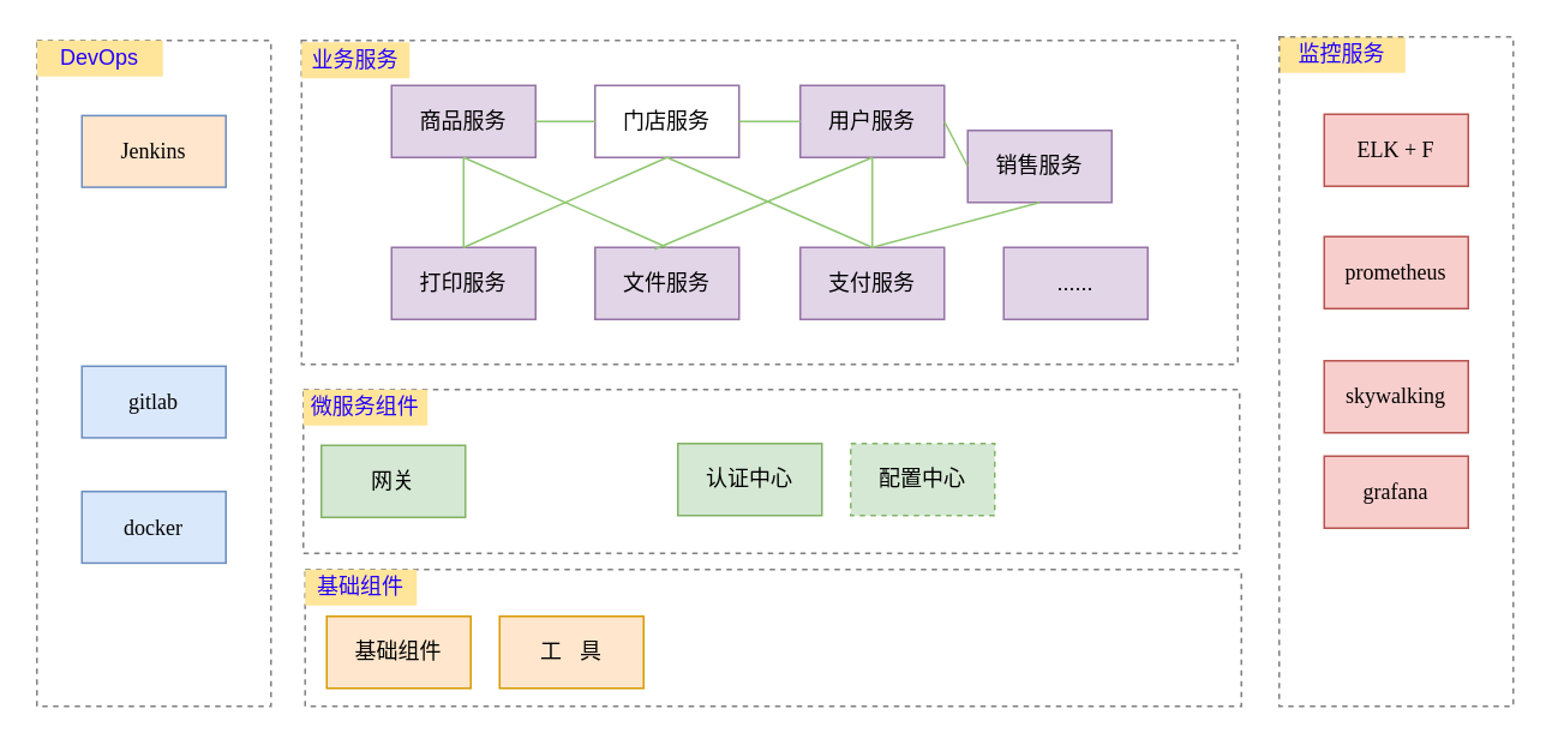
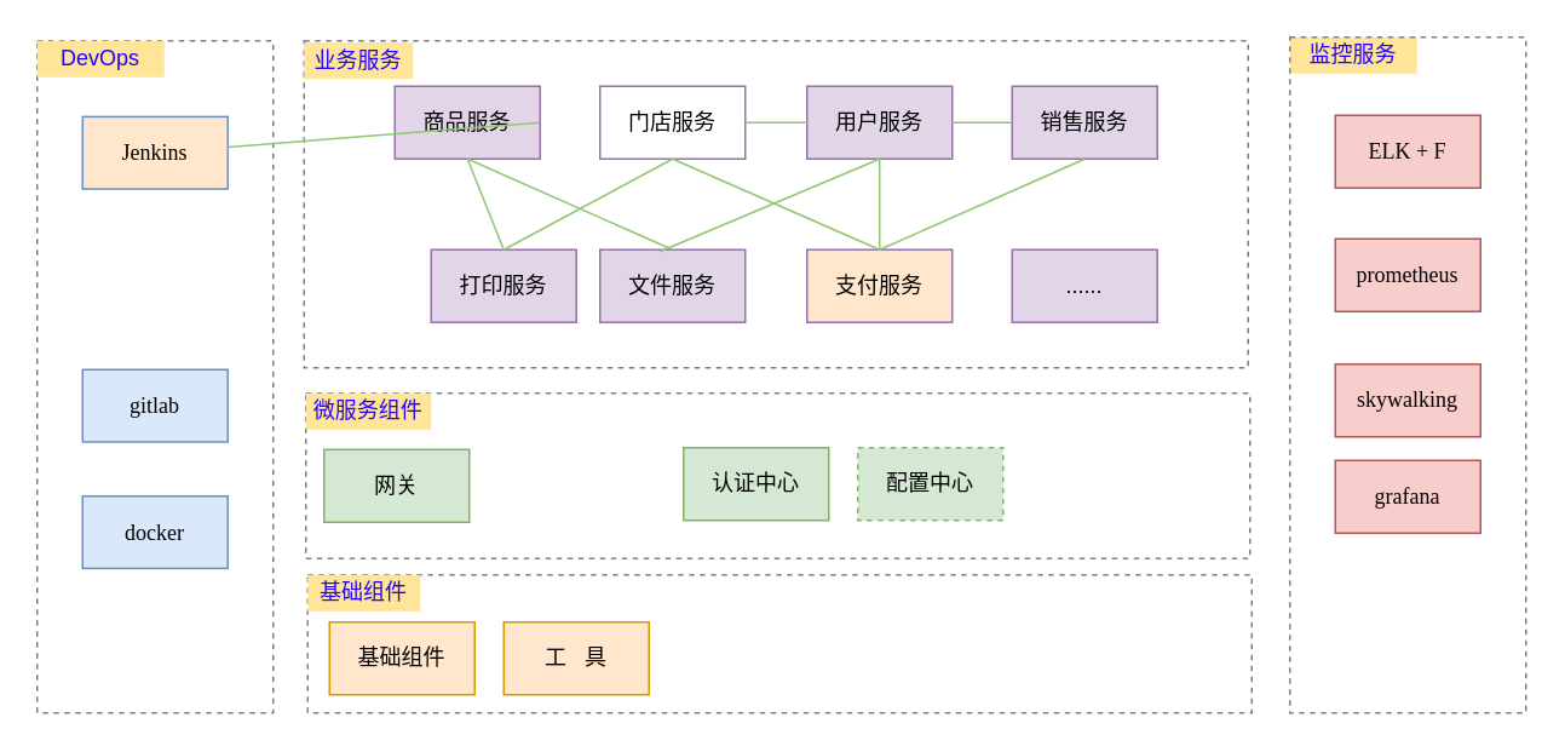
  <mxCell id="0" />
  <mxCell id="1" parent="0" />
  <mxCell id="2" value="" style="group" vertex="1" connectable="0" parent="1"><mxGeometry x="20" y="22" width="130" height="370" as="geometry" /></mxCell>
  <mxCell id="3" value="" style="rounded=0;whiteSpace=wrap;html=1;dashed=1;fillColor=none;strokeColor=#808080;" parent="2" vertex="1"><mxGeometry width="130" height="370" as="geometry" /></mxCell>
  <mxCell id="4" value="&lt;div style=&quot;text-align: left&quot;&gt;&lt;span style=&quot;white-space: pre-wrap&quot;&gt;&lt;font face=&quot;simsun&quot;&gt;Jenkins&lt;/font&gt;&lt;/span&gt;&lt;/div&gt;" style="rounded=0;whiteSpace=wrap;html=1;fillColor=#ffe6cc;strokeColor=#6c8ebf;" parent="2" vertex="1"><mxGeometry x="25" y="41.774" width="80" height="39.785" as="geometry" /></mxCell>
  <mxCell id="5" value="&lt;div style=&quot;text-align: left&quot;&gt;&lt;span style=&quot;white-space: pre-wrap&quot;&gt;&lt;font face=&quot;simsun&quot;&gt;gitlab&lt;/font&gt;&lt;/span&gt;&lt;/div&gt;" style="rounded=0;whiteSpace=wrap;html=1;fillColor=#dae8fc;strokeColor=#6c8ebf;" parent="2" vertex="1"><mxGeometry x="25" y="181.022" width="80" height="39.785" as="geometry" /></mxCell>
  <mxCell id="6" value="&lt;div style=&quot;text-align: left&quot;&gt;&lt;span style=&quot;white-space: pre-wrap&quot;&gt;&lt;font face=&quot;simsun&quot;&gt;docker&lt;/font&gt;&lt;/span&gt;&lt;/div&gt;" style="rounded=0;whiteSpace=wrap;html=1;fillColor=#dae8fc;strokeColor=#6c8ebf;" parent="2" vertex="1"><mxGeometry x="25" y="250.645" width="80" height="39.785" as="geometry" /></mxCell>
  <mxCell id="7" value="DevOps" style="text;html=1;strokeColor=none;fillColor=#FFE599;align=center;verticalAlign=middle;whiteSpace=wrap;rounded=0;dashed=1;fontColor=#2200FF;" parent="2" vertex="1"><mxGeometry width="70" height="20" as="geometry" /></mxCell>
  <mxCell id="8" value="" style="group" parent="1" vertex="1" connectable="0"><mxGeometry x="167" y="22" width="520" height="180" as="geometry" /></mxCell>
  <mxCell id="9" value="" style="rounded=0;whiteSpace=wrap;html=1;dashed=1;fillColor=none;strokeColor=#808080;" parent="8" vertex="1"><mxGeometry width="520" height="180" as="geometry" /></mxCell>
  <mxCell id="10" value="商品服务" style="rounded=0;whiteSpace=wrap;html=1;fillColor=#e1d5e7;strokeColor=#9673a6;" parent="8" vertex="1"><mxGeometry x="50" y="25" width="80" height="40" as="geometry" /></mxCell>
  <mxCell id="11" value="门店服务" style="rounded=0;whiteSpace=wrap;html=1;fillColor=#ffffff;strokeColor=#9673a6;" parent="8" vertex="1"><mxGeometry x="163" y="25" width="80" height="40" as="geometry" /></mxCell>
  <mxCell id="12" value="用户服务" style="rounded=0;whiteSpace=wrap;html=1;fillColor=#e1d5e7;strokeColor=#9673a6;" parent="8" vertex="1"><mxGeometry x="277" y="25" width="80" height="40" as="geometry" /></mxCell>
- <mxCell id="13" value="销售服务" style="rounded=0;whiteSpace=wrap;html=1;fillColor=#e1d5e7;strokeColor=#9673a6;" parent="8" vertex="1"><mxGeometry x="370" y="50" width="80" height="40" as="geometry" /></mxCell>
- <mxCell id="14" value="打印服务" style="rounded=0;whiteSpace=wrap;html=1;fillColor=#e1d5e7;strokeColor=#9673a6;" parent="8" vertex="1"><mxGeometry x="50" y="115" width="80" height="40" as="geometry" /></mxCell>
+ <mxCell id="13" value="销售服务" style="rounded=0;whiteSpace=wrap;html=1;fillColor=#e1d5e7;strokeColor=#9673a6;" parent="8" vertex="1"><mxGeometry x="390" y="25" width="80" height="40" as="geometry" /></mxCell>
+ <mxCell id="14" value="打印服务" style="rounded=0;whiteSpace=wrap;html=1;fillColor=#e1d5e7;strokeColor=#9673a6;" parent="8" vertex="1"><mxGeometry x="70" y="115" width="80" height="40" as="geometry" /></mxCell>
  <mxCell id="15" value="文件服务&lt;br&gt;" style="rounded=0;whiteSpace=wrap;html=1;fillColor=#e1d5e7;strokeColor=#9673a6;" parent="8" vertex="1"><mxGeometry x="163" y="115" width="80" height="40" as="geometry" /></mxCell>
- <mxCell id="16" value="支付服务" style="rounded=0;whiteSpace=wrap;html=1;fillColor=#e1d5e7;strokeColor=#9673a6;" parent="8" vertex="1"><mxGeometry x="277" y="115" width="80" height="40" as="geometry" /></mxCell>
+ <mxCell id="16" value="支付服务" style="rounded=0;whiteSpace=wrap;html=1;fillColor=#ffe6cc;strokeColor=#9673a6;" parent="8" vertex="1"><mxGeometry x="277" y="115" width="80" height="40" as="geometry" /></mxCell>
  <mxCell id="17" value="......" style="rounded=0;whiteSpace=wrap;html=1;fillColor=#e1d5e7;strokeColor=#9673a6;" parent="8" vertex="1"><mxGeometry x="390" y="115" width="80" height="40" as="geometry" /></mxCell>
  <mxCell id="18" value="" style="endArrow=none;html=1;strokeColor=#90C771;fillColor=#d5e8d4;exitX=0.5;exitY=0;exitDx=0;exitDy=0;entryX=0.5;entryY=1;entryDx=0;entryDy=0;" parent="8" source="14" target="10" edge="1"><mxGeometry width="50" height="50" relative="1" as="geometry"><mxPoint x="40" y="129" as="sourcePoint" /><mxPoint x="90" y="79" as="targetPoint" /></mxGeometry></mxCell>
  <mxCell id="19" value="" style="endArrow=none;html=1;strokeColor=#90C771;fillColor=#d5e8d4;exitX=0.5;exitY=0;exitDx=0;exitDy=0;entryX=0.5;entryY=1;entryDx=0;entryDy=0;" parent="8" source="15" target="10" edge="1"><mxGeometry width="50" height="50" relative="1" as="geometry"><mxPoint x="100" y="125" as="sourcePoint" /><mxPoint x="100" y="89" as="targetPoint" /></mxGeometry></mxCell>
  <mxCell id="20" value="" style="endArrow=none;html=1;strokeColor=#90C771;fillColor=#d5e8d4;exitX=0.5;exitY=1;exitDx=0;exitDy=0;entryX=0.5;entryY=0;entryDx=0;entryDy=0;" parent="8" source="13" target="16" edge="1"><mxGeometry width="50" height="50" relative="1" as="geometry"><mxPoint x="213" y="125" as="sourcePoint" /><mxPoint x="100" y="89" as="targetPoint" /></mxGeometry></mxCell>
  <mxCell id="21" value="" style="endArrow=none;html=1;strokeColor=#90C771;fillColor=#d5e8d4;exitX=0;exitY=0.5;exitDx=0;exitDy=0;entryX=1;entryY=0.5;entryDx=0;entryDy=0;" parent="8" source="12" target="11" edge="1"><mxGeometry width="50" height="50" relative="1" as="geometry"><mxPoint x="440" y="75" as="sourcePoint" /><mxPoint x="327" y="111" as="targetPoint" /></mxGeometry></mxCell>
  <mxCell id="22" value="" style="endArrow=none;html=1;strokeColor=#90C771;fillColor=#d5e8d4;entryX=0.5;entryY=0;entryDx=0;entryDy=0;exitX=0.5;exitY=1;exitDx=0;exitDy=0;" parent="8" source="11" target="14" edge="1"><mxGeometry width="50" height="50" relative="1" as="geometry"><mxPoint x="440" y="89" as="sourcePoint" /><mxPoint x="327" y="125" as="targetPoint" /></mxGeometry></mxCell>
- <mxCell id="23" value="" style="endArrow=none;html=1;strokeColor=#90C771;fillColor=#d5e8d4;entryX=0;entryY=0.5;entryDx=0;entryDy=0;exitX=1;exitY=0.5;exitDx=0;exitDy=0;" parent="8" source="10" target="11" edge="1"><mxGeometry width="50" height="50" relative="1" as="geometry"><mxPoint x="287" y="67.335" as="sourcePoint" /><mxPoint x="100" y="125" as="targetPoint" /></mxGeometry></mxCell>
+ <mxCell id="23" value="" style="endArrow=none;html=1;strokeColor=#90C771;fillColor=#d5e8d4;exitX=1;exitY=0.5;exitDx=0;exitDy=0;" parent="8" source="10" target="4" edge="1"><mxGeometry width="50" height="50" relative="1" as="geometry"><mxPoint x="287" y="67.335" as="sourcePoint" /><mxPoint x="100" y="125" as="targetPoint" /></mxGeometry></mxCell>
  <mxCell id="24" value="" style="endArrow=none;html=1;strokeColor=#90C771;fillColor=#d5e8d4;entryX=0.5;entryY=0;entryDx=0;entryDy=0;exitX=0.5;exitY=1;exitDx=0;exitDy=0;" parent="8" source="12" target="16" edge="1"><mxGeometry width="50" height="50" relative="1" as="geometry"><mxPoint x="287" y="67.335" as="sourcePoint" /><mxPoint x="100" y="125" as="targetPoint" /></mxGeometry></mxCell>
  <mxCell id="25" value="" style="endArrow=none;html=1;strokeColor=#90C771;fillColor=#d5e8d4;entryX=0.5;entryY=0;entryDx=0;entryDy=0;exitX=0.5;exitY=1;exitDx=0;exitDy=0;" parent="8" source="11" target="16" edge="1"><mxGeometry width="50" height="50" relative="1" as="geometry"><mxPoint x="327" y="75" as="sourcePoint" /><mxPoint x="100" y="125" as="targetPoint" /></mxGeometry></mxCell>
  <mxCell id="26" value="" style="endArrow=none;html=1;strokeColor=#90C771;fillColor=#d5e8d4;entryX=0.413;entryY=0.025;entryDx=0;entryDy=0;entryPerimeter=0;exitX=0.5;exitY=1;exitDx=0;exitDy=0;" parent="8" source="12" target="15" edge="1"><mxGeometry width="50" height="50" relative="1" as="geometry"><mxPoint x="320" y="69" as="sourcePoint" /><mxPoint x="327" y="125" as="targetPoint" /></mxGeometry></mxCell>
  <mxCell id="27" value="" style="endArrow=none;html=1;strokeColor=#90C771;fillColor=#d5e8d4;exitX=1;exitY=0.5;exitDx=0;exitDy=0;entryX=0;entryY=0.5;entryDx=0;entryDy=0;" parent="8" source="12" target="13" edge="1"><mxGeometry width="50" height="50" relative="1" as="geometry"><mxPoint x="440" y="75" as="sourcePoint" /><mxPoint x="327" y="125" as="targetPoint" /></mxGeometry></mxCell>
  <mxCell id="28" value="业务服务" style="text;html=1;strokeColor=none;fillColor=#FFE599;align=center;verticalAlign=middle;whiteSpace=wrap;rounded=0;dashed=1;fontColor=#2200FF;" parent="8" vertex="1"><mxGeometry y="1" width="60" height="20" as="geometry" /></mxCell>
  <mxCell id="29" value="" style="group" vertex="1" connectable="0" parent="1"><mxGeometry x="168" y="216" width="520" height="91" as="geometry" /></mxCell>
  <mxCell id="30" value="" style="rounded=0;whiteSpace=wrap;html=1;dashed=1;fillColor=none;strokeColor=#808080;" parent="29" vertex="1"><mxGeometry width="520" height="91" as="geometry" /></mxCell>
  <mxCell id="31" value="网关" style="rounded=0;whiteSpace=wrap;html=1;fillColor=#d5e8d4;strokeColor=#82b366;" parent="29" vertex="1"><mxGeometry x="10" y="31" width="80" height="40" as="geometry" /></mxCell>
  <mxCell id="32" value="认证中心" style="rounded=0;whiteSpace=wrap;html=1;fillColor=#d5e8d4;strokeColor=#82b366;" parent="29" vertex="1"><mxGeometry x="208" y="30" width="80" height="40" as="geometry" /></mxCell>
  <mxCell id="33" value="微服务组件" style="text;html=1;strokeColor=none;fillColor=#FFE599;align=center;verticalAlign=middle;whiteSpace=wrap;rounded=0;dashed=1;fontColor=#2200FF;" parent="29" vertex="1"><mxGeometry width="69" height="20" as="geometry" /></mxCell>
  <mxCell id="34" value="配置中心" style="rounded=0;whiteSpace=wrap;html=1;fillColor=#d5e8d4;strokeColor=#82b366;dashed=1;" vertex="1" parent="29"><mxGeometry x="304" y="30" width="80" height="40" as="geometry" /></mxCell>
  <mxCell id="35" value="" style="group" vertex="1" connectable="0" parent="1"><mxGeometry x="169" y="316" width="520" height="76" as="geometry" /></mxCell>
  <mxCell id="36" value="" style="rounded=0;whiteSpace=wrap;html=1;dashed=1;fillColor=none;strokeColor=#808080;" vertex="1" parent="35"><mxGeometry width="520" height="76" as="geometry" /></mxCell>
  <mxCell id="37" value="工&amp;nbsp; &amp;nbsp;具" style="rounded=0;whiteSpace=wrap;html=1;fillColor=#ffe6cc;strokeColor=#d79b00;" vertex="1" parent="35"><mxGeometry x="108" y="26" width="80" height="40" as="geometry" /></mxCell>
  <mxCell id="38" value="基础组件" style="rounded=0;whiteSpace=wrap;html=1;fillColor=#ffe6cc;strokeColor=#d79b00;" vertex="1" parent="35"><mxGeometry x="12" y="26" width="80" height="40" as="geometry" /></mxCell>
  <mxCell id="39" value="基础组件" style="text;html=1;strokeColor=none;fillColor=#FFE599;align=center;verticalAlign=middle;whiteSpace=wrap;rounded=0;dashed=1;fontColor=#2200FF;" vertex="1" parent="35"><mxGeometry width="62" height="20" as="geometry" /></mxCell>
  <mxCell id="40" value="监控服务" style="text;html=1;strokeColor=none;fillColor=#FFE599;align=center;verticalAlign=middle;whiteSpace=wrap;rounded=0;dashed=1;fontColor=#2200FF;" parent="1" vertex="1"><mxGeometry x="710" y="20" width="70" height="20" as="geometry" /></mxCell>
  <mxCell id="41" value="" style="group" vertex="1" connectable="0" parent="1"><mxGeometry x="710" y="20" width="130" height="372" as="geometry" /></mxCell>
  <mxCell id="42" value="" style="rounded=0;whiteSpace=wrap;html=1;dashed=1;fillColor=none;strokeColor=#808080;" parent="41" vertex="1"><mxGeometry width="130" height="372" as="geometry" /></mxCell>
  <mxCell id="43" value="&lt;span style=&quot;font-family: &amp;#34;simsun&amp;#34; ; text-align: left ; white-space: pre-wrap&quot;&gt;ELK + F&lt;/span&gt;" style="rounded=0;whiteSpace=wrap;html=1;fillColor=#f8cecc;strokeColor=#b85450;" parent="41" vertex="1"><mxGeometry x="25" y="43" width="80" height="40" as="geometry" /></mxCell>
  <mxCell id="44" value="&lt;span style=&quot;font-family: &amp;#34;simsun&amp;#34; ; text-align: left ; white-space: pre-wrap&quot;&gt;prometheus&lt;/span&gt;" style="rounded=0;whiteSpace=wrap;html=1;fillColor=#f8cecc;strokeColor=#b85450;" parent="41" vertex="1"><mxGeometry x="25" y="111" width="80" height="40" as="geometry" /></mxCell>
  <mxCell id="45" value="&lt;span style=&quot;font-family: &amp;#34;simsun&amp;#34; ; text-align: left ; white-space: pre-wrap&quot;&gt;skywalking&lt;/span&gt;" style="rounded=0;whiteSpace=wrap;html=1;fillColor=#f8cecc;strokeColor=#b85450;" parent="41" vertex="1"><mxGeometry x="25" y="180" width="80" height="40" as="geometry" /></mxCell>
  <mxCell id="46" value="&lt;span style=&quot;font-family: &amp;#34;simsun&amp;#34; ; text-align: left ; white-space: pre-wrap&quot;&gt;grafana&lt;/span&gt;" style="rounded=0;whiteSpace=wrap;html=1;fillColor=#f8cecc;strokeColor=#b85450;" parent="41" vertex="1"><mxGeometry x="25" y="233" width="80" height="40" as="geometry" /></mxCell>
